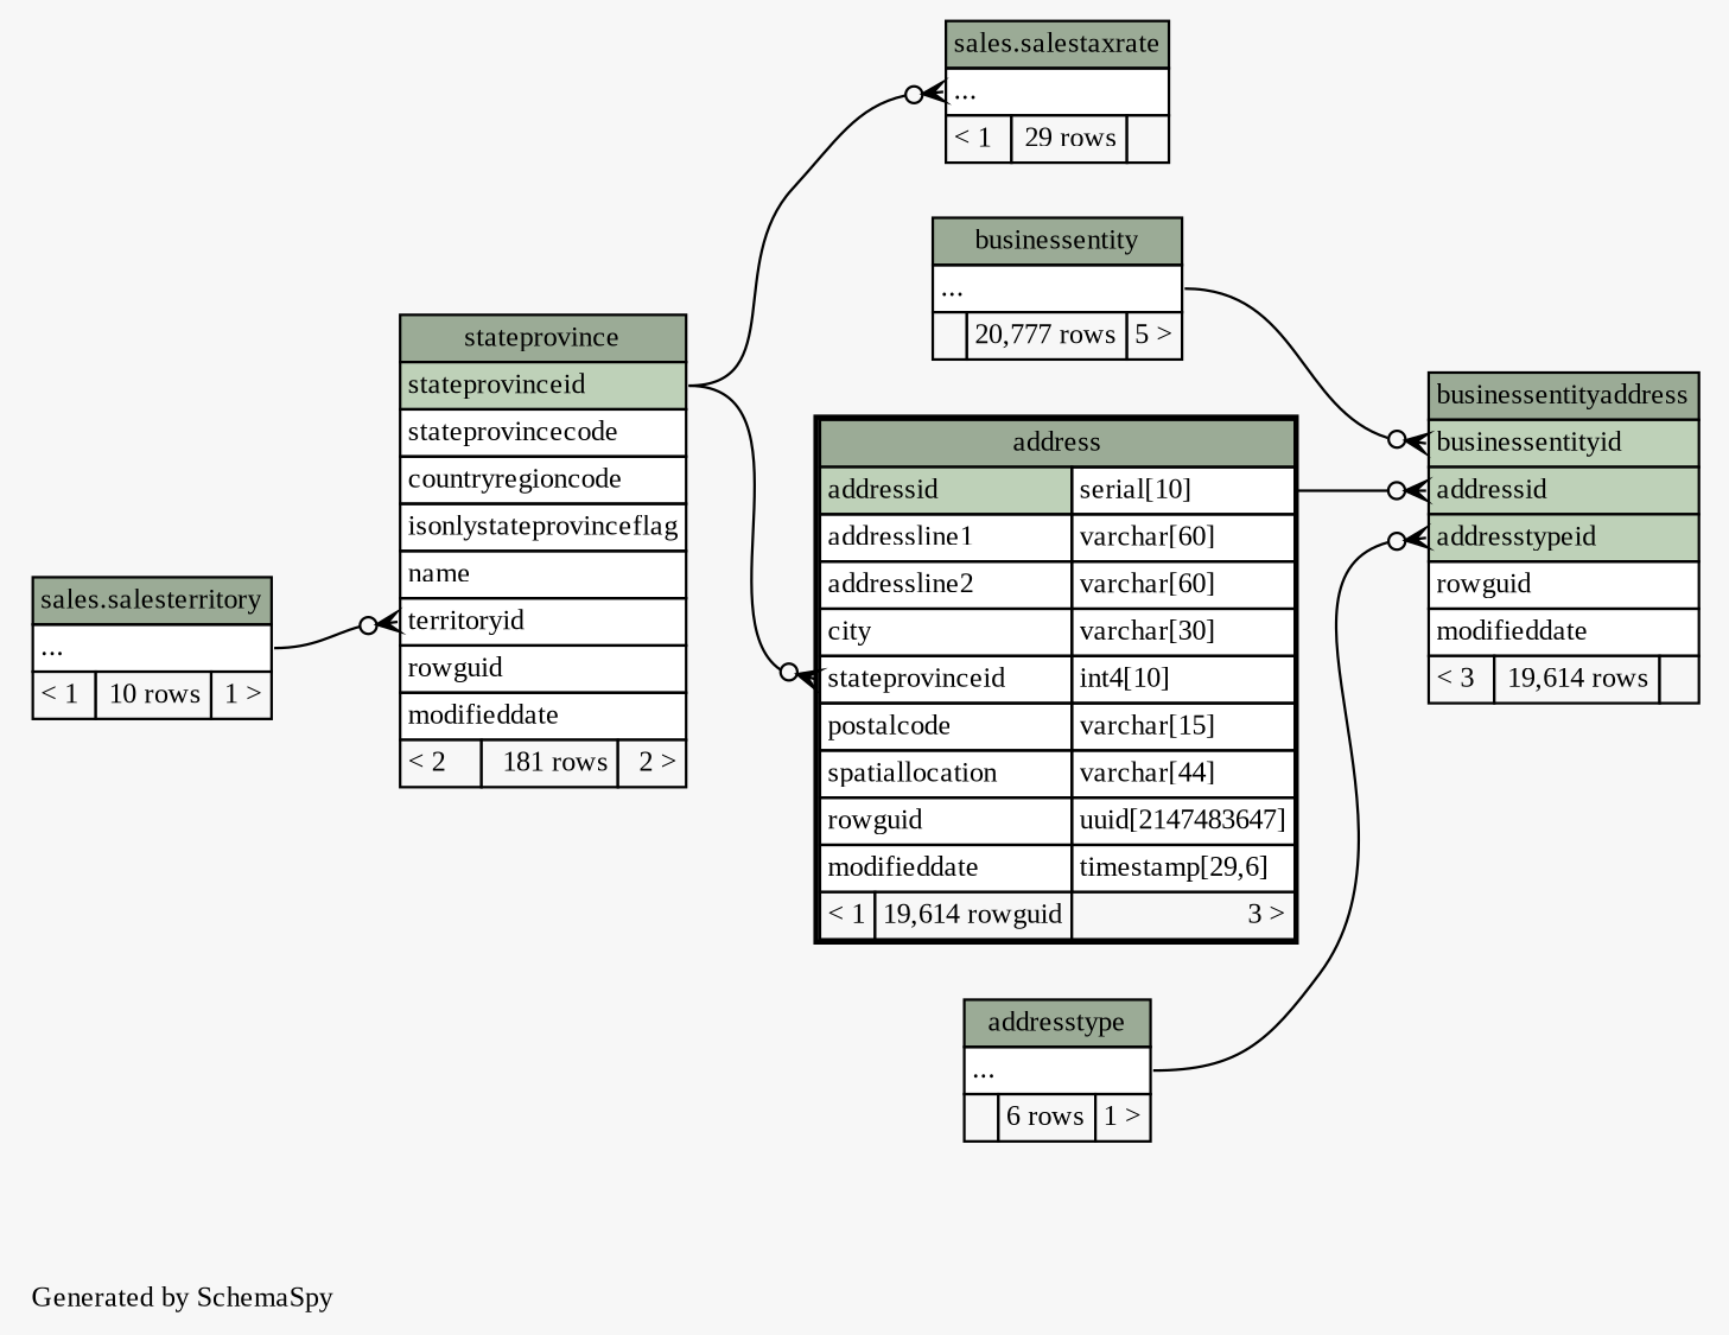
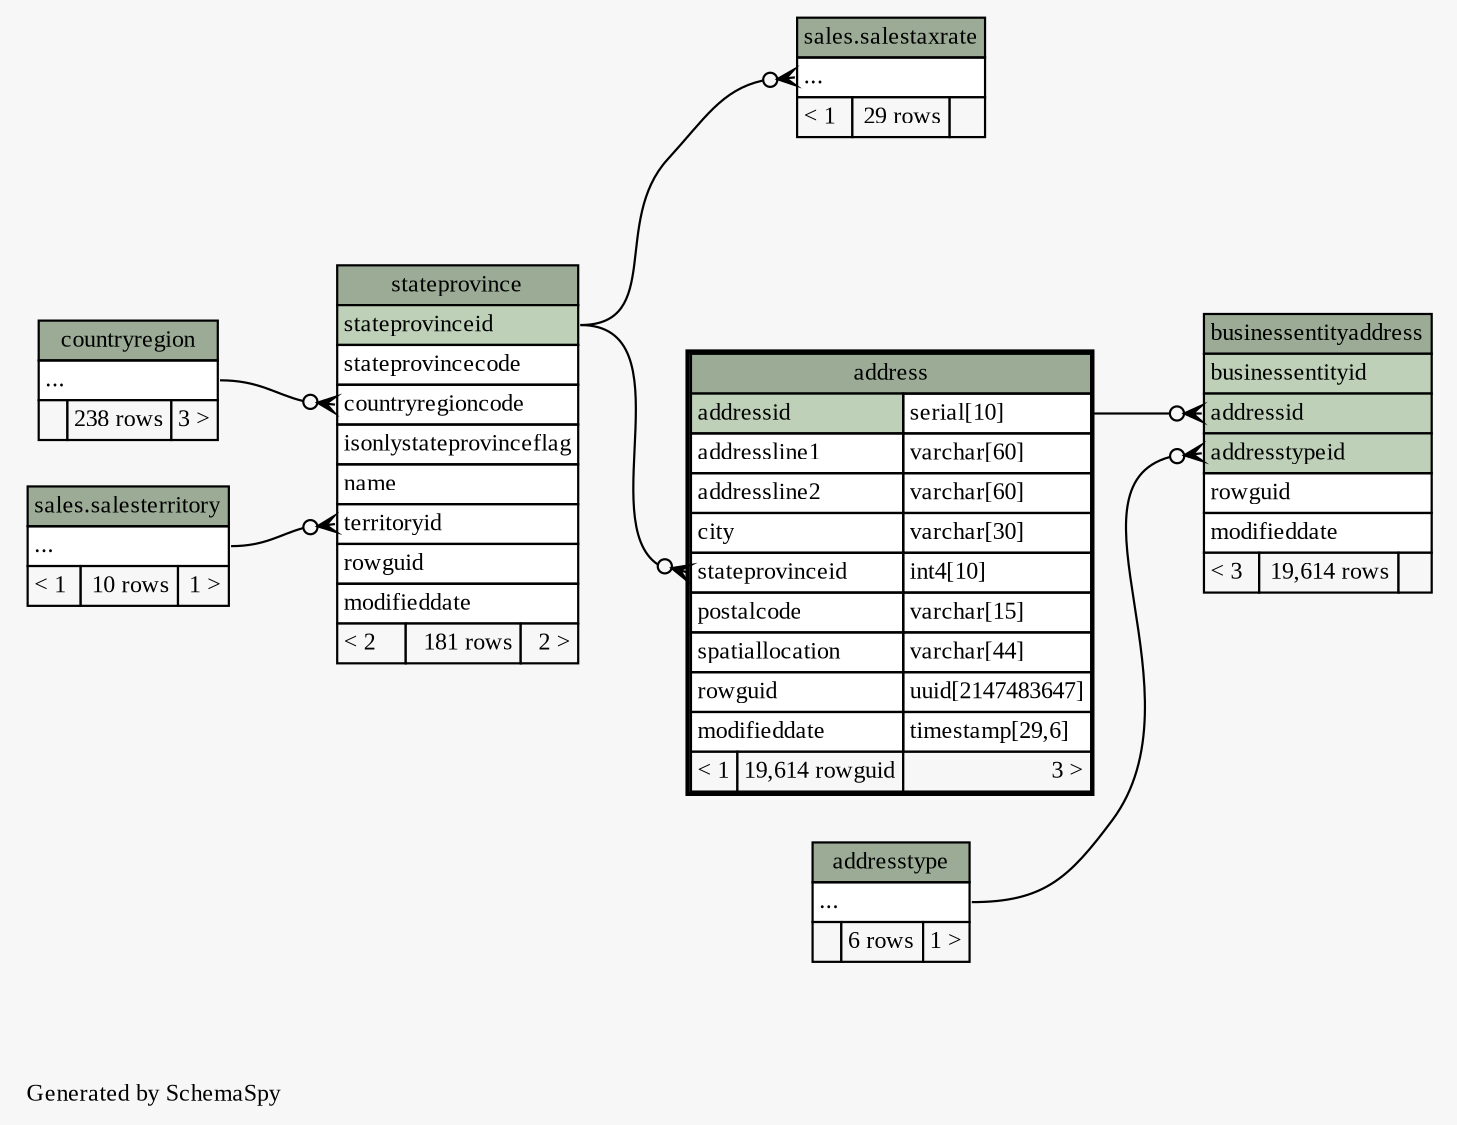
  digraph {
    bgcolor="#f7f7f7"
    fontname="Liberation Serif"
    fontsize=11
    label="\nGenerated by SchemaSpy"
    labeljust=l
    nodesep=0.18
    rankdir=RL
    ranksep=0.46
    node [fontname="Liberation Serif" fontsize=11 shape=plaintext]
    edge [arrowhead=none arrowsize=0.8 arrowtail=crowodot dir=back fontname="Liberation Serif" headport="elipses:e"]
    n1 [label=<     <TABLE BORDER="2" CELLBORDER="1" CELLSPACING="0" BGCOLOR="#ffffff">       <TR><TD COLSPAN="3" BGCOLOR="#9bab96" ALIGN="CENTER">address</TD></TR>       <TR><TD PORT="addressid" COLSPAN="2" BGCOLOR="#bed1b8" ALIGN="LEFT">addressid</TD><TD PORT="addressid.type" ALIGN="LEFT">serial[10]</TD></TR>       <TR><TD PORT="addressline1" COLSPAN="2" ALIGN="LEFT">addressline1</TD><TD PORT="addressline1.type" ALIGN="LEFT">varchar[60]</TD></TR>       <TR><TD PORT="addressline2" COLSPAN="2" ALIGN="LEFT">addressline2</TD><TD PORT="addressline2.type" ALIGN="LEFT">varchar[60]</TD></TR>       <TR><TD PORT="city" COLSPAN="2" ALIGN="LEFT">city</TD><TD PORT="city.type" ALIGN="LEFT">varchar[30]</TD></TR>       <TR><TD PORT="stateprovinceid" COLSPAN="2" ALIGN="LEFT">stateprovinceid</TD><TD PORT="stateprovinceid.type" ALIGN="LEFT">int4[10]</TD></TR>       <TR><TD PORT="postalcode" COLSPAN="2" ALIGN="LEFT">postalcode</TD><TD PORT="postalcode.type" ALIGN="LEFT">varchar[15]</TD></TR>       <TR><TD PORT="spatiallocation" COLSPAN="2" ALIGN="LEFT">spatiallocation</TD><TD PORT="spatiallocation.type" ALIGN="LEFT">varchar[44]</TD></TR>       <TR><TD PORT="rowguid" COLSPAN="2" ALIGN="LEFT">rowguid</TD><TD PORT="rowguid.type" ALIGN="LEFT">uuid[2147483647]</TD></TR>       <TR><TD PORT="modifieddate" COLSPAN="2" ALIGN="LEFT">modifieddate</TD><TD PORT="modifieddate.type" ALIGN="LEFT">timestamp[29,6]</TD></TR>       <TR><TD ALIGN="LEFT" BGCOLOR="#f7f7f7">&lt; 1</TD><TD ALIGN="RIGHT" BGCOLOR="#f7f7f7">19,614 rowguid</TD><TD ALIGN="RIGHT" BGCOLOR="#f7f7f7">3 &gt;</TD></TR>     </TABLE>>]
    n2 [label=<     <TABLE BORDER="0" CELLBORDER="1" CELLSPACING="0" BGCOLOR="#ffffff">       <TR><TD COLSPAN="3" BGCOLOR="#9bab96" ALIGN="CENTER">stateprovince</TD></TR>       <TR><TD PORT="stateprovinceid" COLSPAN="3" BGCOLOR="#bed1b8" ALIGN="LEFT">stateprovinceid</TD></TR>       <TR><TD PORT="stateprovincecode" COLSPAN="3" ALIGN="LEFT">stateprovincecode</TD></TR>       <TR><TD PORT="countryregioncode" COLSPAN="3" ALIGN="LEFT">countryregioncode</TD></TR>       <TR><TD PORT="isonlystateprovinceflag" COLSPAN="3" ALIGN="LEFT">isonlystateprovinceflag</TD></TR>       <TR><TD PORT="name" COLSPAN="3" ALIGN="LEFT">name</TD></TR>       <TR><TD PORT="territoryid" COLSPAN="3" ALIGN="LEFT">territoryid</TD></TR>       <TR><TD PORT="rowguid" COLSPAN="3" ALIGN="LEFT">rowguid</TD></TR>       <TR><TD PORT="modifieddate" COLSPAN="3" ALIGN="LEFT">modifieddate</TD></TR>       <TR><TD ALIGN="LEFT" BGCOLOR="#f7f7f7">&lt; 2</TD><TD ALIGN="RIGHT" BGCOLOR="#f7f7f7">181 rows</TD><TD ALIGN="RIGHT" BGCOLOR="#f7f7f7">2 &gt;</TD></TR>     </TABLE>>]
    n3 [label=<     <TABLE BORDER="0" CELLBORDER="1" CELLSPACING="0" BGCOLOR="#ffffff">       <TR><TD COLSPAN="3" BGCOLOR="#9bab96" ALIGN="CENTER">sales.salesterritory</TD></TR>       <TR><TD PORT="elipses" COLSPAN="3" ALIGN="LEFT">...</TD></TR>       <TR><TD ALIGN="LEFT" BGCOLOR="#f7f7f7">&lt; 1</TD><TD ALIGN="RIGHT" BGCOLOR="#f7f7f7">10 rows</TD><TD ALIGN="RIGHT" BGCOLOR="#f7f7f7">1 &gt;</TD></TR>     </TABLE>>]
+   n4 [label=<     <TABLE BORDER="0" CELLBORDER="1" CELLSPACING="0" BGCOLOR="#ffffff">       <TR><TD COLSPAN="3" BGCOLOR="#9bab96" ALIGN="CENTER">countryregion</TD></TR>       <TR><TD PORT="elipses" COLSPAN="3" ALIGN="LEFT">...</TD></TR>       <TR><TD ALIGN="LEFT" BGCOLOR="#f7f7f7">  </TD><TD ALIGN="RIGHT" BGCOLOR="#f7f7f7">238 rows</TD><TD ALIGN="RIGHT" BGCOLOR="#f7f7f7">3 &gt;</TD></TR>     </TABLE>>]
    n5 [label=<     <TABLE BORDER="0" CELLBORDER="1" CELLSPACING="0" BGCOLOR="#ffffff">       <TR><TD COLSPAN="3" BGCOLOR="#9bab96" ALIGN="CENTER">businessentityaddress</TD></TR>       <TR><TD PORT="businessentityid" COLSPAN="3" BGCOLOR="#bed1b8" ALIGN="LEFT">businessentityid</TD></TR>       <TR><TD PORT="addressid" COLSPAN="3" BGCOLOR="#bed1b8" ALIGN="LEFT">addressid</TD></TR>       <TR><TD PORT="addresstypeid" COLSPAN="3" BGCOLOR="#bed1b8" ALIGN="LEFT">addresstypeid</TD></TR>       <TR><TD PORT="rowguid" COLSPAN="3" ALIGN="LEFT">rowguid</TD></TR>       <TR><TD PORT="modifieddate" COLSPAN="3" ALIGN="LEFT">modifieddate</TD></TR>       <TR><TD ALIGN="LEFT" BGCOLOR="#f7f7f7">&lt; 3</TD><TD ALIGN="RIGHT" BGCOLOR="#f7f7f7">19,614 rows</TD><TD ALIGN="RIGHT" BGCOLOR="#f7f7f7">  </TD></TR>     </TABLE>>]
    n6 [label=<     <TABLE BORDER="0" CELLBORDER="1" CELLSPACING="0" BGCOLOR="#ffffff">       <TR><TD COLSPAN="3" BGCOLOR="#9bab96" ALIGN="CENTER">addresstype</TD></TR>       <TR><TD PORT="elipses" COLSPAN="3" ALIGN="LEFT">...</TD></TR>       <TR><TD ALIGN="LEFT" BGCOLOR="#f7f7f7">  </TD><TD ALIGN="RIGHT" BGCOLOR="#f7f7f7">6 rows</TD><TD ALIGN="RIGHT" BGCOLOR="#f7f7f7">1 &gt;</TD></TR>     </TABLE>>]
-   n7 [label=<     <TABLE BORDER="0" CELLBORDER="1" CELLSPACING="0" BGCOLOR="#ffffff">       <TR><TD COLSPAN="3" BGCOLOR="#9bab96" ALIGN="CENTER">businessentity</TD></TR>       <TR><TD PORT="elipses" COLSPAN="3" ALIGN="LEFT">...</TD></TR>       <TR><TD ALIGN="LEFT" BGCOLOR="#f7f7f7">  </TD><TD ALIGN="RIGHT" BGCOLOR="#f7f7f7">20,777 rows</TD><TD ALIGN="RIGHT" BGCOLOR="#f7f7f7">5 &gt;</TD></TR>     </TABLE>>]
    n8 [label=<     <TABLE BORDER="0" CELLBORDER="1" CELLSPACING="0" BGCOLOR="#ffffff">       <TR><TD COLSPAN="3" BGCOLOR="#9bab96" ALIGN="CENTER">sales.salestaxrate</TD></TR>       <TR><TD PORT="elipses" COLSPAN="3" ALIGN="LEFT">...</TD></TR>       <TR><TD ALIGN="LEFT" BGCOLOR="#f7f7f7">&lt; 1</TD><TD ALIGN="RIGHT" BGCOLOR="#f7f7f7">29 rows</TD><TD ALIGN="RIGHT" BGCOLOR="#f7f7f7">  </TD></TR>     </TABLE>>]
    n1 -> n2 [headport="stateprovinceid:e" tailport="stateprovinceid:w"]
    n2 -> n3 [tailport="territoryid:w"]
+   n2 -> n4 [tailport="countryregioncode:w"]
    n5 -> n1 [headport="addressid.type:e" tailport="addressid:w"]
    n5 -> n6 [tailport="addresstypeid:w"]
-   n5 -> n7 [tailport="businessentityid:w"]
    n8 -> n2 [headport="stateprovinceid:e" tailport="elipses:w"]
  }
